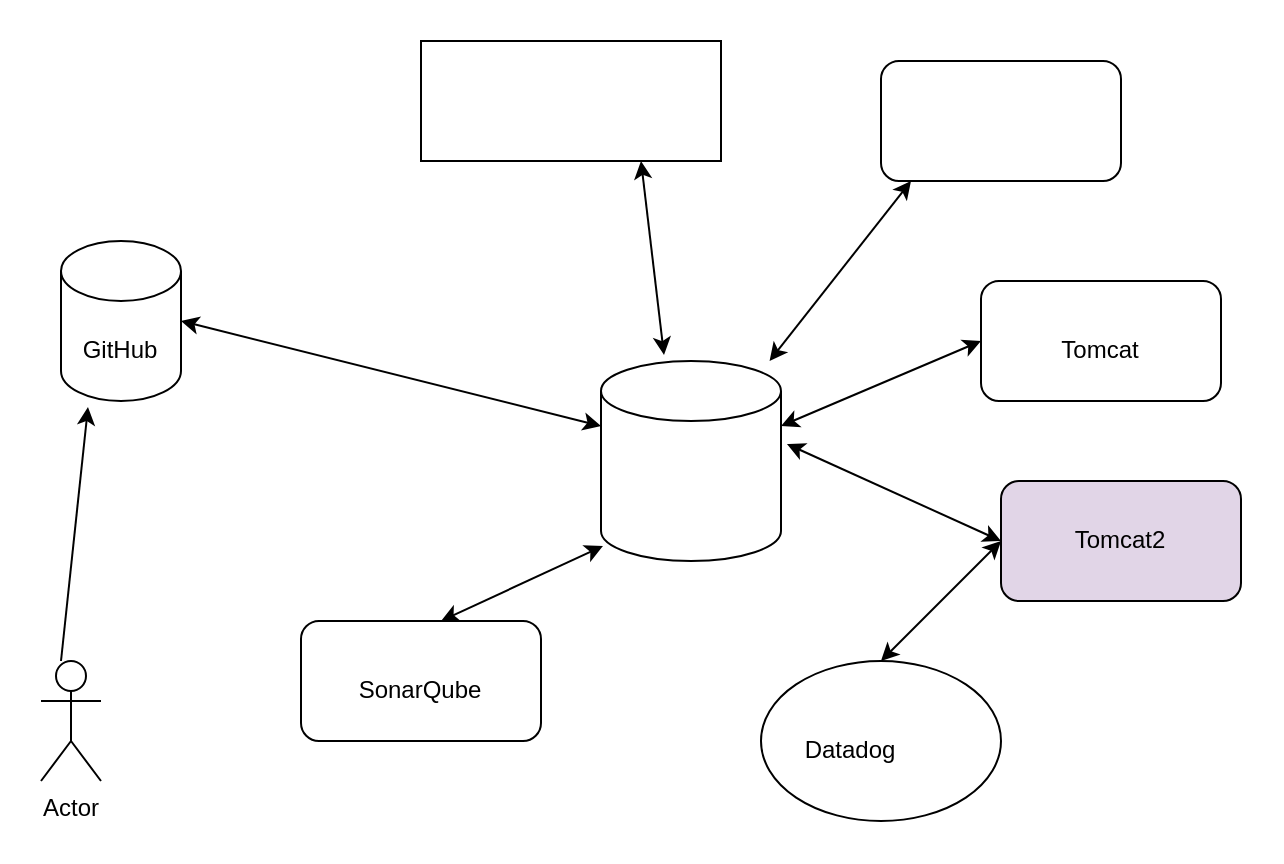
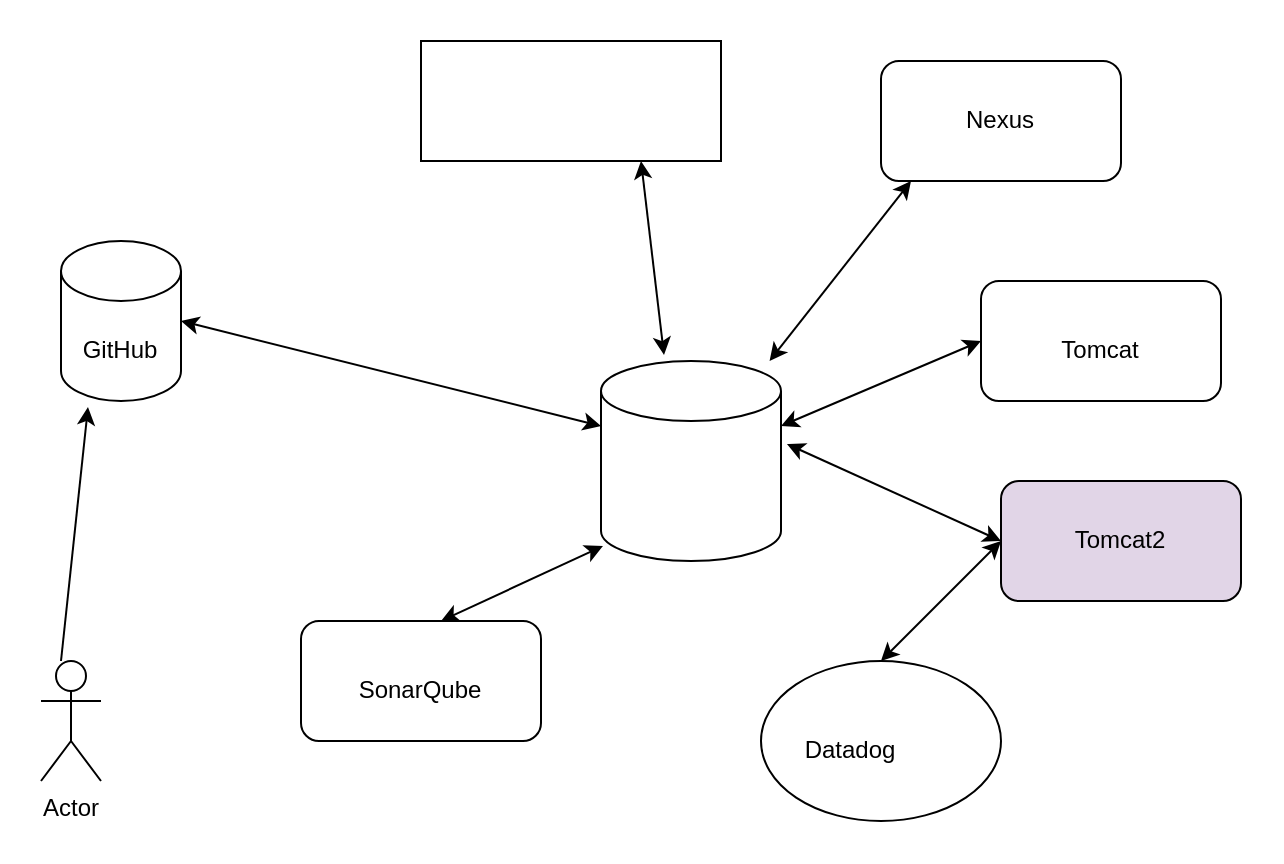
  <mxCell id="0" />
  <mxCell id="1" parent="0" />
  <mxCell id="2" value="" style="shape=cylinder3;whiteSpace=wrap;html=1;boundedLbl=1;backgroundOutline=1;size=15;" vertex="1" parent="1"><mxGeometry x="300" y="180" width="90" height="100" as="geometry" /></mxCell>
  <mxCell id="3" value="" style="shape=cylinder3;whiteSpace=wrap;html=1;boundedLbl=1;backgroundOutline=1;size=15;" vertex="1" parent="1"><mxGeometry x="30" y="120" width="60" height="80" as="geometry" /></mxCell>
  <mxCell id="4" value="Actor" style="shape=umlActor;verticalLabelPosition=bottom;verticalAlign=top;html=1;outlineConnect=0;" vertex="1" parent="1"><mxGeometry x="20" y="330" width="30" height="60" as="geometry" /></mxCell>
  <mxCell id="5" value="" style="endArrow=classic;html=1;rounded=0;entryX=0.225;entryY=1.038;entryDx=0;entryDy=0;entryPerimeter=0;" edge="1" parent="1" target="3"><mxGeometry width="50" height="50" relative="1" as="geometry"><mxPoint x="30" y="330" as="sourcePoint" /><mxPoint x="80" y="280" as="targetPoint" /></mxGeometry></mxCell>
  <mxCell id="6" value="GitHub" style="text;html=1;strokeColor=none;fillColor=none;align=center;verticalAlign=middle;whiteSpace=wrap;rounded=0;" vertex="1" parent="1"><mxGeometry x="30" y="160" width="60" height="30" as="geometry" /></mxCell>
  <mxCell id="7" value="" style="endArrow=classic;startArrow=classic;html=1;rounded=0;entryX=0;entryY=0;entryDx=0;entryDy=32.5;entryPerimeter=0;exitX=1;exitY=0;exitDx=0;exitDy=0;" edge="1" parent="1" source="6" target="2"><mxGeometry width="50" height="50" relative="1" as="geometry"><mxPoint x="100" y="170" as="sourcePoint" /><mxPoint x="150" y="120" as="targetPoint" /></mxGeometry></mxCell>
  <mxCell id="8" value="" style="rounded=0;whiteSpace=wrap;html=1;" vertex="1" parent="1"><mxGeometry x="210" y="20" width="150" height="60" as="geometry" /></mxCell>
  <mxCell id="9" value="" style="endArrow=classic;startArrow=classic;html=1;rounded=0;exitX=0.35;exitY=-0.03;exitDx=0;exitDy=0;exitPerimeter=0;" edge="1" parent="1" source="2"><mxGeometry width="50" height="50" relative="1" as="geometry"><mxPoint x="270" y="130" as="sourcePoint" /><mxPoint x="320" y="80" as="targetPoint" /></mxGeometry></mxCell>
  <mxCell id="10" value="" style="rounded=1;whiteSpace=wrap;html=1;" vertex="1" parent="1"><mxGeometry x="150" y="310" width="120" height="60" as="geometry" /></mxCell>
  <mxCell id="11" value="SonarQube" style="text;html=1;strokeColor=none;fillColor=none;align=center;verticalAlign=middle;whiteSpace=wrap;rounded=0;" vertex="1" parent="1"><mxGeometry x="180" y="330" width="60" height="30" as="geometry" /></mxCell>
  <mxCell id="12" value="" style="endArrow=classic;startArrow=classic;html=1;rounded=0;entryX=0.011;entryY=0.925;entryDx=0;entryDy=0;entryPerimeter=0;" edge="1" parent="1" target="2"><mxGeometry width="50" height="50" relative="1" as="geometry"><mxPoint x="220" y="310" as="sourcePoint" /><mxPoint x="270" y="260" as="targetPoint" /></mxGeometry></mxCell>
  <mxCell id="13" value="" style="rounded=1;whiteSpace=wrap;html=1;" vertex="1" parent="1"><mxGeometry x="440" y="30" width="120" height="60" as="geometry" /></mxCell>
  <mxCell id="14" value="" style="endArrow=classic;startArrow=classic;html=1;rounded=0;" edge="1" parent="1" source="2"><mxGeometry width="50" height="50" relative="1" as="geometry"><mxPoint x="405" y="140" as="sourcePoint" /><mxPoint x="455" y="90" as="targetPoint" /></mxGeometry></mxCell>
+ <mxCell id="15" value="Nexus" style="text;html=1;strokeColor=none;fillColor=none;align=center;verticalAlign=middle;whiteSpace=wrap;rounded=0;" vertex="1" parent="1"><mxGeometry x="470" y="45" width="60" height="30" as="geometry" /></mxCell>
  <mxCell id="16" value="" style="rounded=1;whiteSpace=wrap;html=1;" vertex="1" parent="1"><mxGeometry x="490" y="140" width="120" height="60" as="geometry" /></mxCell>
  <mxCell id="17" value="" style="endArrow=classic;startArrow=classic;html=1;rounded=0;exitX=1;exitY=0;exitDx=0;exitDy=32.5;exitPerimeter=0;" edge="1" parent="1" source="2"><mxGeometry width="50" height="50" relative="1" as="geometry"><mxPoint x="440" y="220" as="sourcePoint" /><mxPoint x="490" y="170" as="targetPoint" /></mxGeometry></mxCell>
  <mxCell id="18" value="Tomcat" style="text;html=1;strokeColor=none;fillColor=none;align=center;verticalAlign=middle;whiteSpace=wrap;rounded=0;" vertex="1" parent="1"><mxGeometry x="530" y="260" width="60" height="30" as="geometry" /></mxCell>
  <mxCell id="19" value="Tomcat2" style="rounded=1;whiteSpace=wrap;html=1;fillColor=#e1d5e7;" vertex="1" parent="1"><mxGeometry x="500" y="240" width="120" height="60" as="geometry" /></mxCell>
  <mxCell id="20" value="Tomcat" style="text;html=1;strokeColor=none;fillColor=none;align=center;verticalAlign=middle;whiteSpace=wrap;rounded=0;" vertex="1" parent="1"><mxGeometry x="520" y="160" width="60" height="30" as="geometry" /></mxCell>
  <mxCell id="21" value="" style="endArrow=classic;startArrow=classic;html=1;rounded=0;entryX=0;entryY=0.5;entryDx=0;entryDy=0;exitX=1.033;exitY=0.415;exitDx=0;exitDy=0;exitPerimeter=0;" edge="1" parent="1" source="2" target="19"><mxGeometry width="50" height="50" relative="1" as="geometry"><mxPoint x="420" y="250" as="sourcePoint" /><mxPoint x="470" y="200" as="targetPoint" /></mxGeometry></mxCell>
  <mxCell id="22" value="" style="ellipse;whiteSpace=wrap;html=1;" vertex="1" parent="1"><mxGeometry x="380" y="330" width="120" height="80" as="geometry" /></mxCell>
  <mxCell id="23" value="Datadog" style="text;html=1;strokeColor=none;fillColor=none;align=center;verticalAlign=middle;whiteSpace=wrap;rounded=0;" vertex="1" parent="1"><mxGeometry x="395" y="360" width="60" height="30" as="geometry" /></mxCell>
  <mxCell id="24" value="" style="endArrow=classic;startArrow=classic;html=1;rounded=0;entryX=0;entryY=0.5;entryDx=0;entryDy=0;" edge="1" parent="1" target="19"><mxGeometry width="50" height="50" relative="1" as="geometry"><mxPoint x="440" y="330" as="sourcePoint" /><mxPoint x="490" y="280" as="targetPoint" /></mxGeometry></mxCell>
